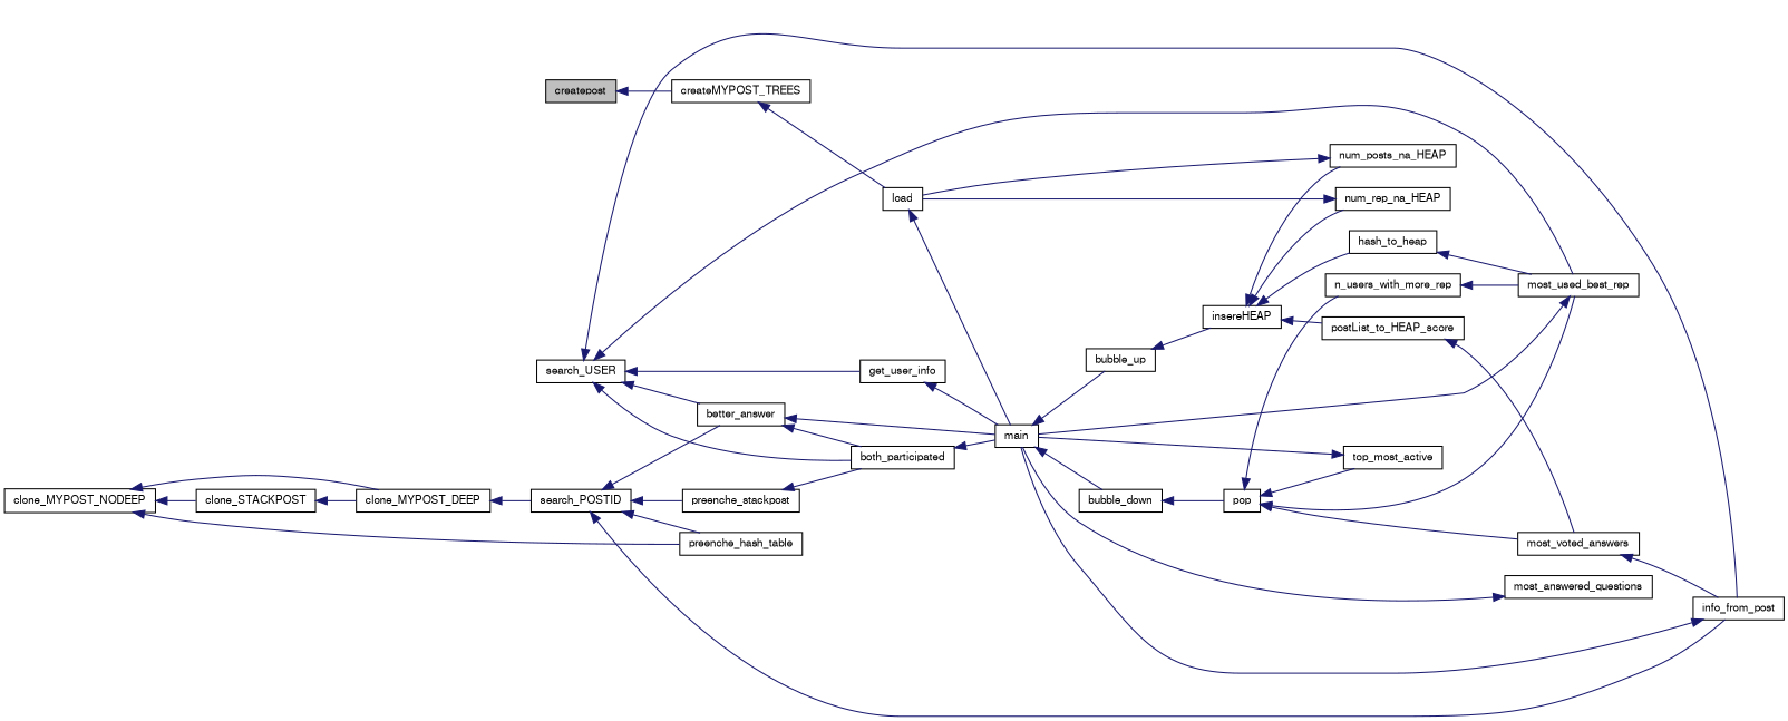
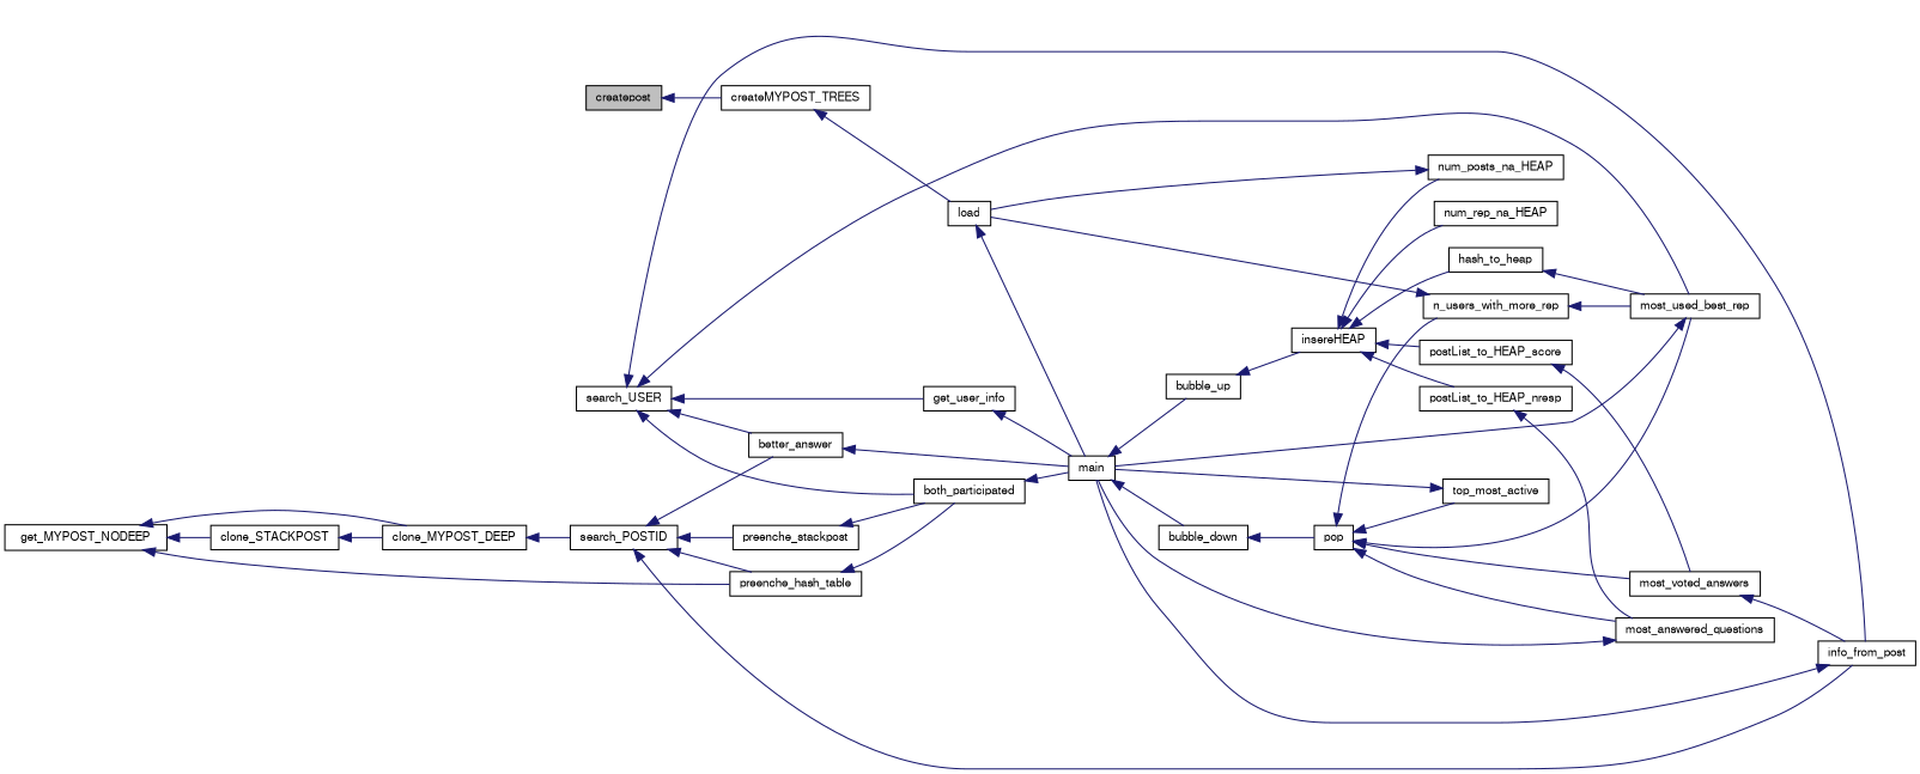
  digraph {
    rankdir=LR
    node [color=black fillcolor=white fontname=FreeSans fontsize=10 shape=record style=filled]
    edge [color=midnightblue dir=back fontname=FreeSans fontsize=10 labelfontname=FreeSans labelfontsize=10 style=solid]
    n1 [fillcolor=grey75 fontcolor=black height=0.2 label=createpost width=0.4]
    n2 [height=0.2 label=createMYPOST_TREES width=0.4]
    n3 [height=0.2 label=load width=0.4]
-   n4 [height=0.2 label=clone_MYPOST_NODEEP width=0.4]
+   n4 [height=0.2 label=get_MYPOST_NODEEP width=0.4]
    n5 [height=0.2 label=preenche_hash_table width=0.4]
    n6 [height=0.2 label=clone_STACKPOST width=0.4]
    n7 [height=0.2 label=clone_MYPOST_DEEP width=0.4]
    n8 [height=0.2 label=main width=0.4]
    n9 [height=0.2 label=bubble_up width=0.4]
    n10 [height=0.2 label=bubble_down width=0.4]
    n11 [height=0.2 label=insereHEAP width=0.4]
    n12 [height=0.2 label=pop width=0.4]
    n13 [height=0.2 label=num_posts_na_HEAP width=0.4]
    n14 [height=0.2 label=num_rep_na_HEAP width=0.4]
    n15 [height=0.2 label=postList_to_HEAP_score width=0.4]
+   n16 [height=0.2 label=postList_to_HEAP_nresp width=0.4]
    n17 [height=0.2 label=hash_to_heap width=0.4]
    n18 [height=0.2 label=most_voted_answers width=0.4]
    n19 [height=0.2 label=most_answered_questions width=0.4]
    n20 [height=0.2 label=most_used_best_rep width=0.4]
    n21 [height=0.2 label=info_from_post width=0.4]
    n22 [height=0.2 label=top_most_active width=0.4]
    n23 [height=0.2 label=n_users_with_more_rep width=0.4]
    n24 [height=0.2 label=both_participated width=0.4]
    n25 [height=0.2 label=search_POSTID width=0.4]
    n26 [height=0.2 label=preenche_stackpost width=0.4]
    n27 [height=0.2 label=better_answer width=0.4]
    n28 [height=0.2 label=search_USER width=0.4]
    n29 [height=0.2 label=get_user_info width=0.4]
    n1 -> n2
    n2 -> n3
    n3 -> n8
    n4 -> n5
    n4 -> n6
    n4 -> n7
-   n27 -> n24
+   n5 -> n24
    n6 -> n7
    n7 -> n25
    n8 -> n9
    n8 -> n10
    n9 -> n11
    n10 -> n12
    n11 -> n13
    n11 -> n14
    n11 -> n15
+   n11 -> n16
    n11 -> n17
    n12 -> n18
+   n12 -> n19
    n12 -> n20
    n12 -> n22
    n12 -> n23
    n13 -> n3
-   n14 -> n3
+   n23 -> n3
    n15 -> n18
+   n16 -> n19
    n17 -> n20
    n18 -> n21
    n19 -> n8
    n20 -> n8
    n21 -> n8
    n22 -> n8
    n23 -> n20
    n24 -> n8
    n25 -> n5
    n25 -> n21
    n25 -> n26
    n25 -> n27
    n26 -> n24
    n27 -> n8
    n28 -> n20
    n28 -> n21
    n28 -> n24
    n28 -> n27
    n28 -> n29
    n29 -> n8
  }
